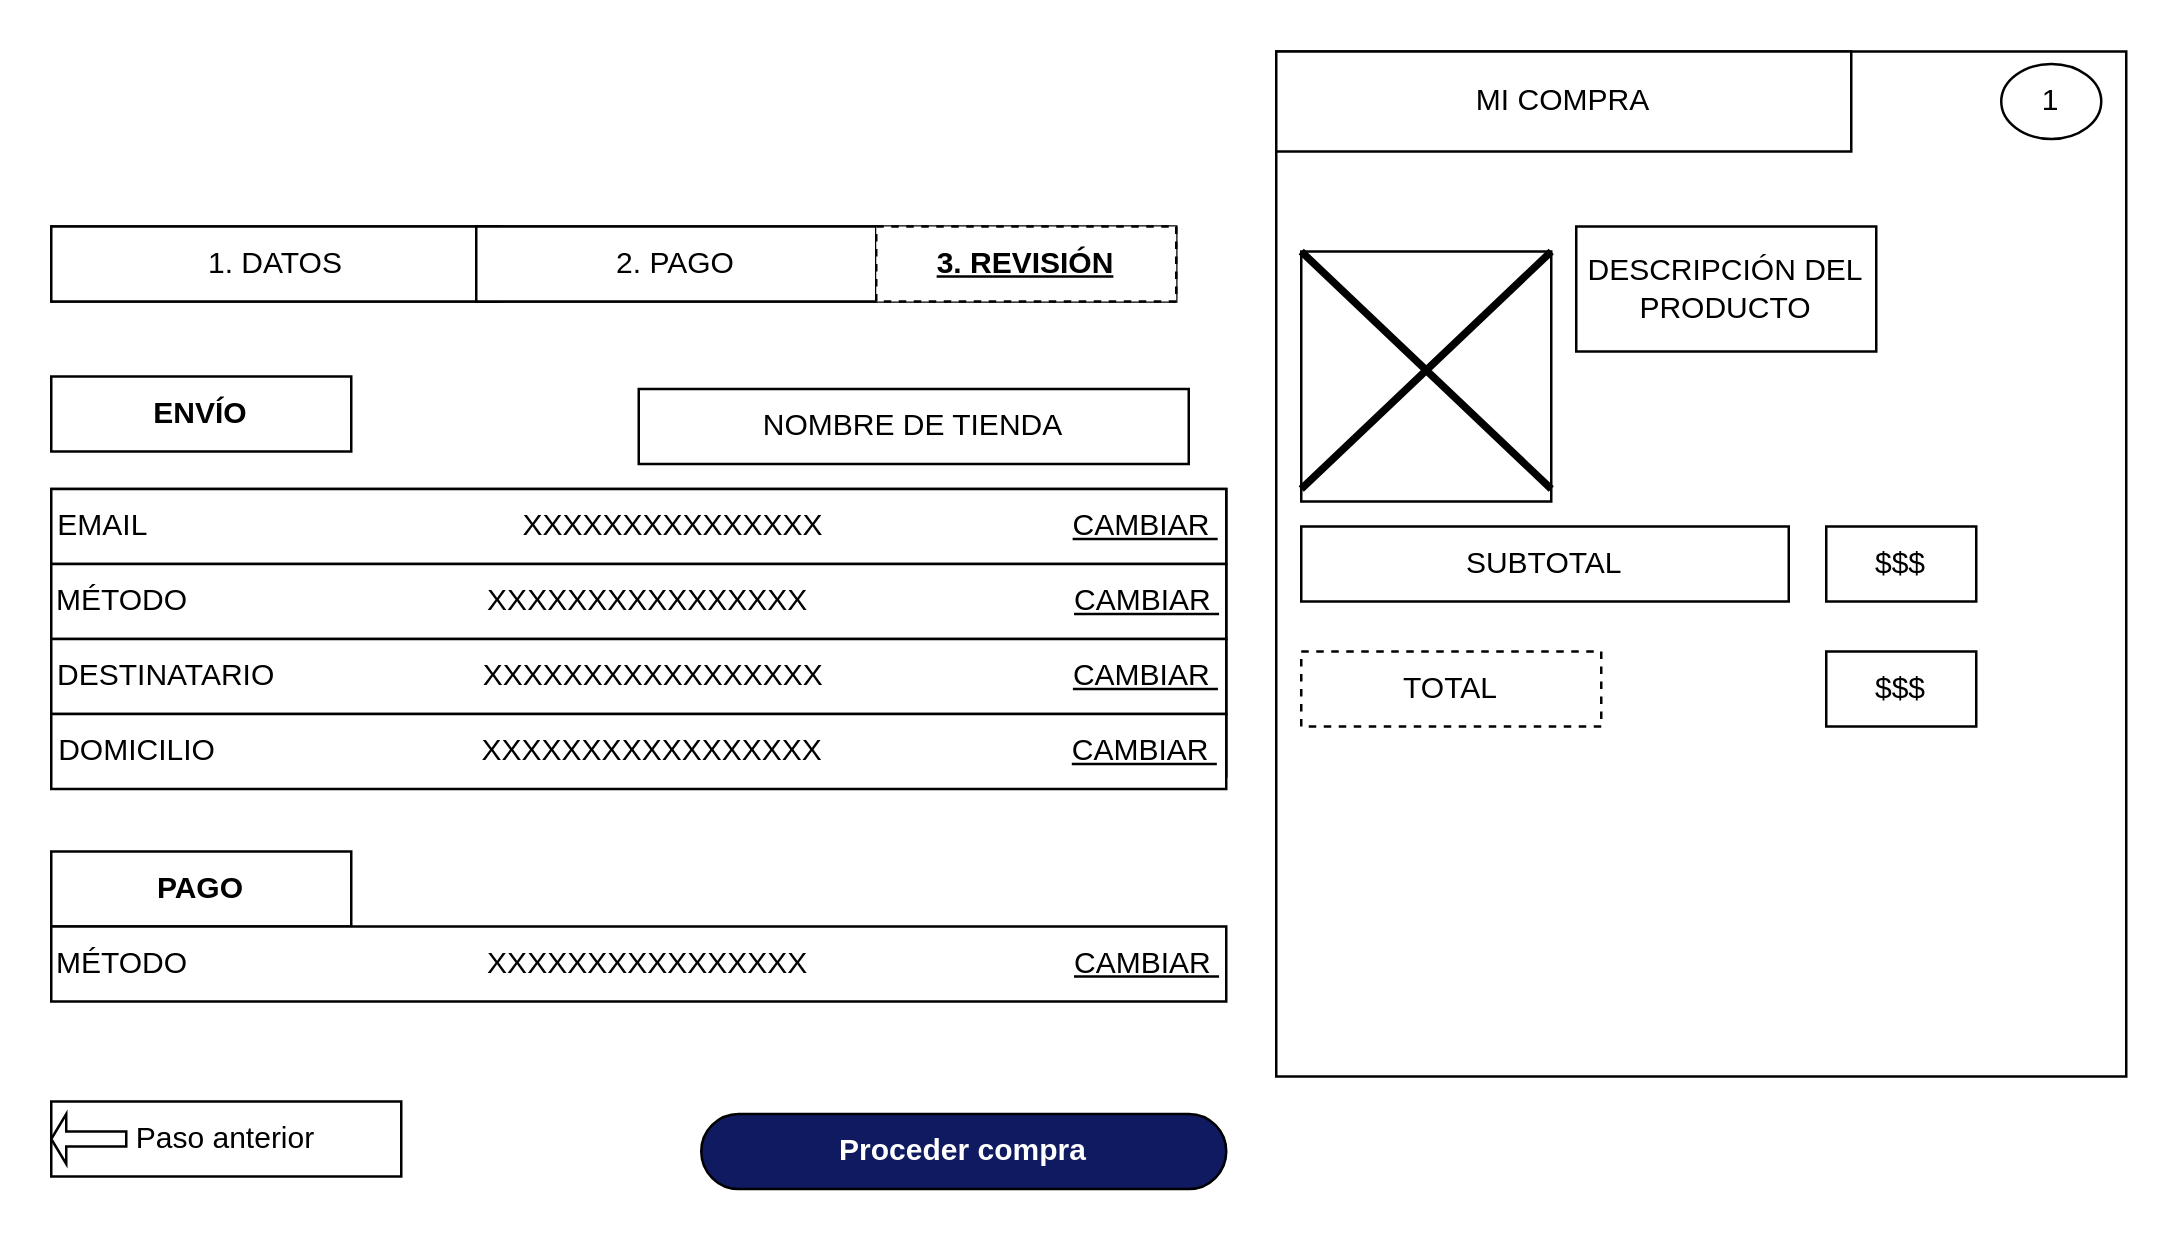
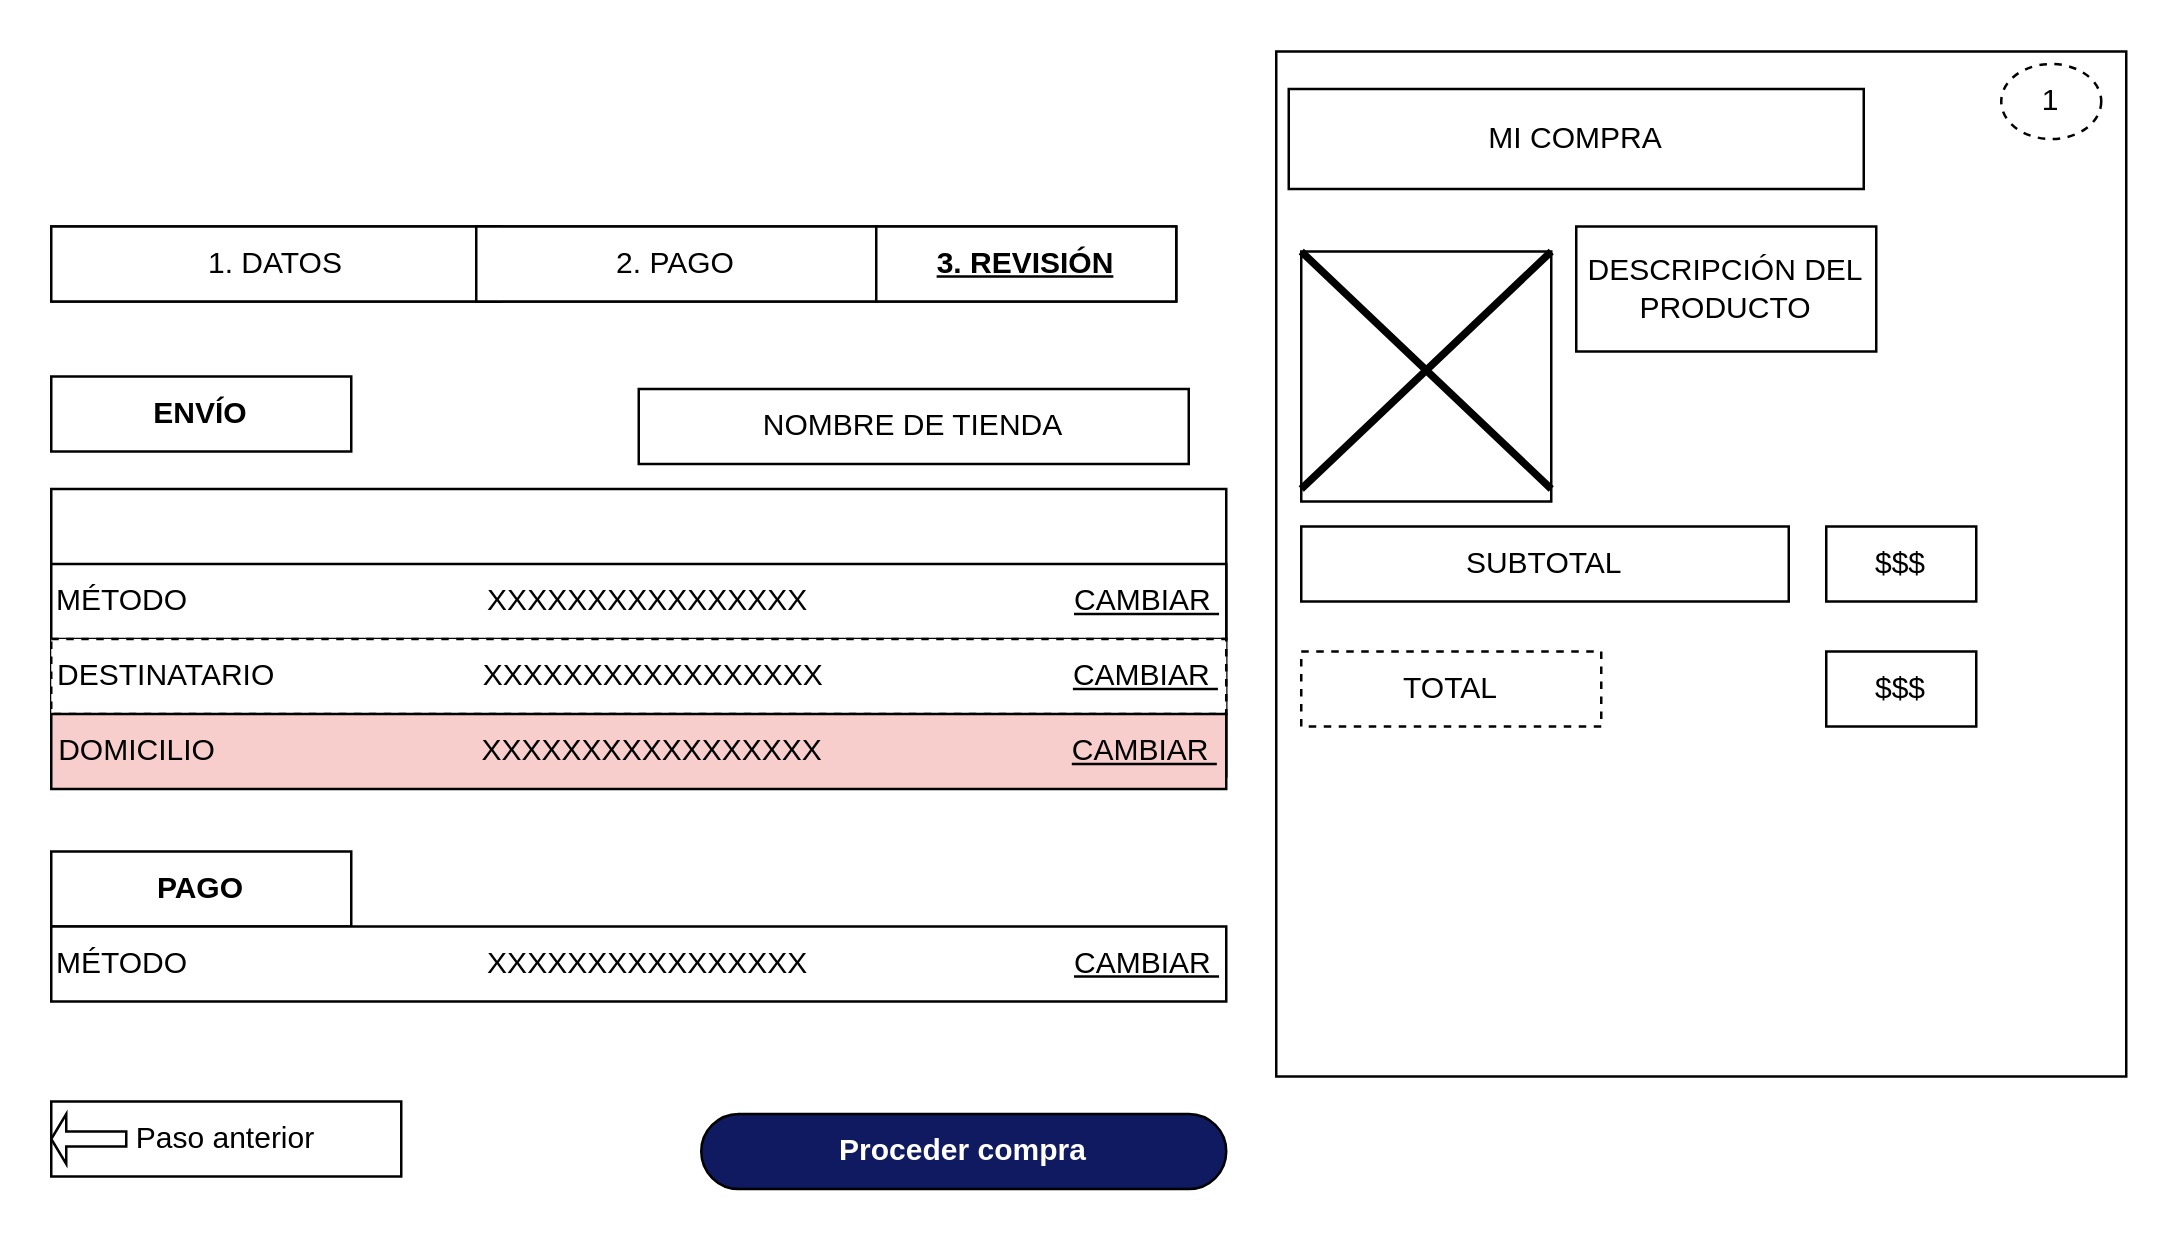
  <mxCell id="0" />
  <mxCell id="1" parent="0" />
  <mxCell id="2" value="NOMBRE DE TIENDA" style="rounded=0;whiteSpace=wrap;html=1;" parent="1" vertex="1"><mxGeometry x="255" y="155" width="220" height="30" as="geometry" /></mxCell>
  <mxCell id="3" value="&lt;span style=&quot;color: rgba(0, 0, 0, 0); font-family: monospace; font-size: 0px; text-align: start;&quot;&gt;%3CmxGraphModel%3E%3Croot%3E%3CmxCell%20id%3D%220%22%2F%3E%3CmxCell%20id%3D%221%22%20parent%3D%220%22%2F%3E%3CmxCell%20id%3D%222%22%20value%3D%221.%20DATOS%22%20style%3D%22rounded%3D0%3BwhiteSpace%3Dwrap%3Bhtml%3D1%3B%22%20vertex%3D%221%22%20parent%3D%221%22%3E%3CmxGeometry%20y%3D%2270%22%20width%3D%2290%22%20height%3D%2230%22%20as%3D%22geometry%22%2F%3E%3C%2FmxCell%3E%3C%2Froot%3E%3C%2FmxGraphModel%3E&lt;/span&gt;" style="rounded=0;whiteSpace=wrap;html=1;" parent="1" vertex="1"><mxGeometry y="90" width="450" height="30" as="geometry" x="20" /></mxCell>
  <mxCell id="4" value="" style="rounded=0;whiteSpace=wrap;html=1;" parent="1" vertex="1"><mxGeometry x="510" width="340" height="410" as="geometry" y="20" /></mxCell>
- <mxCell id="5" value="MI COMPRA" style="rounded=0;whiteSpace=wrap;html=1;" parent="1" vertex="1"><mxGeometry x="510" width="230" height="40" as="geometry" y="20" /></mxCell>
- <mxCell id="6" value="1" style="ellipse;whiteSpace=wrap;html=1;" parent="1" vertex="1"><mxGeometry x="800" y="25" width="40" height="30" as="geometry" /></mxCell>
+ <mxCell id="5" value="MI COMPRA" style="rounded=0;whiteSpace=wrap;html=1;" parent="1" vertex="1"><mxGeometry x="515" y="35" width="230" height="40" as="geometry" /></mxCell>
+ <mxCell id="6" value="1" style="ellipse;whiteSpace=wrap;html=1;dashed=1;" parent="1" vertex="1"><mxGeometry x="800" y="25" width="40" height="30" as="geometry" /></mxCell>
  <mxCell id="7" value="" style="whiteSpace=wrap;html=1;aspect=fixed;" parent="1" vertex="1"><mxGeometry x="520" y="100" width="100" height="100" as="geometry" /></mxCell>
  <mxCell id="8" value="" style="shape=umlDestroy;whiteSpace=wrap;html=1;strokeWidth=3;" parent="1" vertex="1"><mxGeometry x="520" y="100" width="100" height="95" as="geometry" /></mxCell>
  <mxCell id="9" value="1. DATOS" style="rounded=0;whiteSpace=wrap;html=1;" parent="1" vertex="1"><mxGeometry y="90" width="180" height="30" as="geometry" x="20" /></mxCell>
  <mxCell id="10" value="2. PAGO" style="rounded=0;whiteSpace=wrap;html=1;" parent="1" vertex="1"><mxGeometry x="190" y="90" width="160" height="30" as="geometry" /></mxCell>
- <mxCell id="11" value="&lt;u&gt;&lt;b&gt;3. REVISIÓN&lt;/b&gt;&lt;/u&gt;" style="rounded=0;whiteSpace=wrap;html=1;dashed=1;" parent="1" vertex="1"><mxGeometry x="350" y="90" width="120" height="30" as="geometry" /></mxCell>
+ <mxCell id="11" value="&lt;u&gt;&lt;b&gt;3. REVISIÓN&lt;/b&gt;&lt;/u&gt;" style="rounded=0;whiteSpace=wrap;html=1;" parent="1" vertex="1"><mxGeometry x="350" y="90" width="120" height="30" as="geometry" /></mxCell>
  <mxCell id="12" value="DESCRIPCIÓN DEL PRODUCTO" style="rounded=0;whiteSpace=wrap;html=1;" parent="1" vertex="1"><mxGeometry x="630" y="90" width="120" height="50" as="geometry" /></mxCell>
  <mxCell id="13" value="SUBTOTAL" style="rounded=0;whiteSpace=wrap;html=1;" parent="1" vertex="1"><mxGeometry x="520" y="210" width="195" height="30" as="geometry" /></mxCell>
  <mxCell id="14" value="TOTAL" style="rounded=0;whiteSpace=wrap;html=1;dashed=1;" parent="1" vertex="1"><mxGeometry x="520" y="260" width="120" height="30" as="geometry" /></mxCell>
  <mxCell id="15" value="$$$" style="rounded=0;whiteSpace=wrap;html=1;" parent="1" vertex="1"><mxGeometry x="730" y="210" width="60" height="30" as="geometry" /></mxCell>
  <mxCell id="16" value="$$$" style="rounded=0;whiteSpace=wrap;html=1;" parent="1" vertex="1"><mxGeometry x="730" y="260" width="60" height="30" as="geometry" /></mxCell>
  <mxCell id="17" value="&lt;b&gt;ENVÍO&lt;/b&gt;" style="rounded=0;whiteSpace=wrap;html=1;" parent="1" vertex="1"><mxGeometry y="150" width="120" height="30" as="geometry" x="20" /></mxCell>
  <mxCell id="18" value="&#10;&lt;span style=&quot;color: rgb(0, 0, 0); font-family: Helvetica; font-size: 12px; font-style: normal; font-variant-ligatures: normal; font-variant-caps: normal; font-weight: 400; letter-spacing: normal; orphans: 2; text-align: center; text-indent: 0px; text-transform: none; widows: 2; word-spacing: 0px; -webkit-text-stroke-width: 0px; background-color: rgb(248, 249, 250); text-decoration-thickness: initial; text-decoration-style: initial; text-decoration-color: initial; float: none; display: inline !important;&quot;&gt;XXXXXXXXXXXXXXXXX&lt;/span&gt;&#10;&#10;" style="rounded=0;whiteSpace=wrap;html=1;" parent="1" vertex="1"><mxGeometry y="195" width="470" height="115" as="geometry" x="20" /></mxCell>
- <mxCell id="19" value="EMAIL&amp;nbsp; &amp;nbsp; &amp;nbsp; &amp;nbsp; &amp;nbsp; &amp;nbsp; &amp;nbsp; &amp;nbsp; &amp;nbsp; &amp;nbsp; &amp;nbsp; &amp;nbsp; &amp;nbsp; &amp;nbsp; &amp;nbsp; &amp;nbsp; &amp;nbsp; &amp;nbsp; &amp;nbsp; &amp;nbsp; &amp;nbsp; &amp;nbsp; &amp;nbsp;XXXXXXXXXXXXXXX&amp;nbsp; &amp;nbsp; &amp;nbsp; &amp;nbsp; &amp;nbsp; &amp;nbsp; &amp;nbsp; &amp;nbsp; &amp;nbsp; &amp;nbsp; &amp;nbsp; &amp;nbsp; &amp;nbsp; &amp;nbsp; &amp;nbsp;&amp;nbsp;&lt;u&gt;CAMBIAR&amp;nbsp;&lt;/u&gt;" style="rounded=0;whiteSpace=wrap;html=1;fillColor=#FFFFFF;" parent="1" vertex="1"><mxGeometry y="195" width="470" height="30" as="geometry" x="20" /></mxCell>
  <mxCell id="20" value="&lt;b&gt;PAGO&lt;/b&gt;" style="rounded=0;whiteSpace=wrap;html=1;" parent="1" vertex="1"><mxGeometry y="340" width="120" height="30" as="geometry" x="20" /></mxCell>
  <mxCell id="21" value="MÉTODO&amp;nbsp; &amp;nbsp; &amp;nbsp; &amp;nbsp; &amp;nbsp; &amp;nbsp; &amp;nbsp; &amp;nbsp; &amp;nbsp; &amp;nbsp; &amp;nbsp; &amp;nbsp; &amp;nbsp; &amp;nbsp; &amp;nbsp; &amp;nbsp; &amp;nbsp; &amp;nbsp; XXXXXXXXXXXXXXXX&amp;nbsp; &amp;nbsp; &amp;nbsp; &amp;nbsp; &amp;nbsp; &amp;nbsp; &amp;nbsp; &amp;nbsp; &amp;nbsp; &amp;nbsp; &amp;nbsp; &amp;nbsp; &amp;nbsp; &amp;nbsp; &amp;nbsp; &amp;nbsp;&amp;nbsp;&lt;u&gt;CAMBIAR&amp;nbsp;&lt;/u&gt;" style="rounded=0;whiteSpace=wrap;html=1;fillColor=#FFFFFF;" parent="1" vertex="1"><mxGeometry y="225" width="470" height="30" as="geometry" x="20" /></mxCell>
- <mxCell id="22" value="DESTINATARIO&amp;nbsp; &amp;nbsp; &amp;nbsp; &amp;nbsp; &amp;nbsp; &amp;nbsp; &amp;nbsp; &amp;nbsp; &amp;nbsp; &amp;nbsp; &amp;nbsp; &amp;nbsp; &amp;nbsp;XXXXXXXXXXXXXXXXX&amp;nbsp; &amp;nbsp; &amp;nbsp; &amp;nbsp; &amp;nbsp; &amp;nbsp; &amp;nbsp; &amp;nbsp; &amp;nbsp; &amp;nbsp; &amp;nbsp; &amp;nbsp; &amp;nbsp; &amp;nbsp; &amp;nbsp;&amp;nbsp;&lt;u&gt;CAMBIAR&amp;nbsp;&lt;/u&gt;" style="rounded=0;whiteSpace=wrap;html=1;fillColor=#FFFFFF;" parent="1" vertex="1"><mxGeometry y="255" width="470" height="30" as="geometry" x="20" /></mxCell>
- <mxCell id="23" value="DOMICILIO&amp;nbsp; &amp;nbsp; &amp;nbsp; &amp;nbsp; &amp;nbsp; &amp;nbsp; &amp;nbsp; &amp;nbsp; &amp;nbsp; &amp;nbsp; &amp;nbsp; &amp;nbsp; &amp;nbsp; &amp;nbsp; &amp;nbsp; &amp;nbsp; XXXXXXXXXXXXXXXXX&amp;nbsp; &amp;nbsp; &amp;nbsp; &amp;nbsp; &amp;nbsp; &amp;nbsp; &amp;nbsp; &amp;nbsp; &amp;nbsp; &amp;nbsp; &amp;nbsp; &amp;nbsp; &amp;nbsp; &amp;nbsp; &amp;nbsp;&amp;nbsp;&lt;u&gt;CAMBIAR&amp;nbsp;&lt;/u&gt;" style="rounded=0;whiteSpace=wrap;html=1;fillColor=#FFFFFF;" parent="1" vertex="1"><mxGeometry y="285" width="470" height="30" as="geometry" x="20" /></mxCell>
+ <mxCell id="22" value="DESTINATARIO&amp;nbsp; &amp;nbsp; &amp;nbsp; &amp;nbsp; &amp;nbsp; &amp;nbsp; &amp;nbsp; &amp;nbsp; &amp;nbsp; &amp;nbsp; &amp;nbsp; &amp;nbsp; &amp;nbsp;XXXXXXXXXXXXXXXXX&amp;nbsp; &amp;nbsp; &amp;nbsp; &amp;nbsp; &amp;nbsp; &amp;nbsp; &amp;nbsp; &amp;nbsp; &amp;nbsp; &amp;nbsp; &amp;nbsp; &amp;nbsp; &amp;nbsp; &amp;nbsp; &amp;nbsp;&amp;nbsp;&lt;u&gt;CAMBIAR&amp;nbsp;&lt;/u&gt;" style="rounded=0;whiteSpace=wrap;html=1;fillColor=#FFFFFF;dashed=1;" parent="1" vertex="1"><mxGeometry y="255" width="470" height="30" as="geometry" x="20" /></mxCell>
+ <mxCell id="23" value="DOMICILIO&amp;nbsp; &amp;nbsp; &amp;nbsp; &amp;nbsp; &amp;nbsp; &amp;nbsp; &amp;nbsp; &amp;nbsp; &amp;nbsp; &amp;nbsp; &amp;nbsp; &amp;nbsp; &amp;nbsp; &amp;nbsp; &amp;nbsp; &amp;nbsp; XXXXXXXXXXXXXXXXX&amp;nbsp; &amp;nbsp; &amp;nbsp; &amp;nbsp; &amp;nbsp; &amp;nbsp; &amp;nbsp; &amp;nbsp; &amp;nbsp; &amp;nbsp; &amp;nbsp; &amp;nbsp; &amp;nbsp; &amp;nbsp; &amp;nbsp;&amp;nbsp;&lt;u&gt;CAMBIAR&amp;nbsp;&lt;/u&gt;" style="rounded=0;whiteSpace=wrap;html=1;fillColor=#f8cecc;" parent="1" vertex="1"><mxGeometry y="285" width="470" height="30" as="geometry" x="20" /></mxCell>
  <mxCell id="24" value="MÉTODO&amp;nbsp; &amp;nbsp; &amp;nbsp; &amp;nbsp; &amp;nbsp; &amp;nbsp; &amp;nbsp; &amp;nbsp; &amp;nbsp; &amp;nbsp; &amp;nbsp; &amp;nbsp; &amp;nbsp; &amp;nbsp; &amp;nbsp; &amp;nbsp; &amp;nbsp; &amp;nbsp; XXXXXXXXXXXXXXXX&amp;nbsp; &amp;nbsp; &amp;nbsp; &amp;nbsp; &amp;nbsp; &amp;nbsp; &amp;nbsp; &amp;nbsp; &amp;nbsp; &amp;nbsp; &amp;nbsp; &amp;nbsp; &amp;nbsp; &amp;nbsp; &amp;nbsp; &amp;nbsp;&amp;nbsp;&lt;u&gt;CAMBIAR&amp;nbsp;&lt;/u&gt;" style="rounded=0;whiteSpace=wrap;html=1;fillColor=#FFFFFF;" parent="1" vertex="1"><mxGeometry y="370" width="470" height="30" as="geometry" x="20" /></mxCell>
  <mxCell id="25" value="Paso anterior" style="rounded=0;whiteSpace=wrap;html=1;" parent="1" vertex="1"><mxGeometry y="440" width="140" height="30" as="geometry" x="20" /></mxCell>
  <mxCell id="26" value="" style="shape=singleArrow;direction=west;whiteSpace=wrap;html=1;fillColor=#FFFFFF;" parent="1" vertex="1"><mxGeometry y="445" width="30" height="20" as="geometry" x="20" /></mxCell>
  <mxCell id="27" value="&lt;font color=&quot;#ffffff&quot;&gt;&lt;b&gt;Proceder compra&lt;/b&gt;&lt;/font&gt;" style="rounded=1;whiteSpace=wrap;html=1;arcSize=50;fillColor=#0F1A61;" parent="1" vertex="1"><mxGeometry x="280" y="445" width="210" height="30" as="geometry" /></mxCell>
